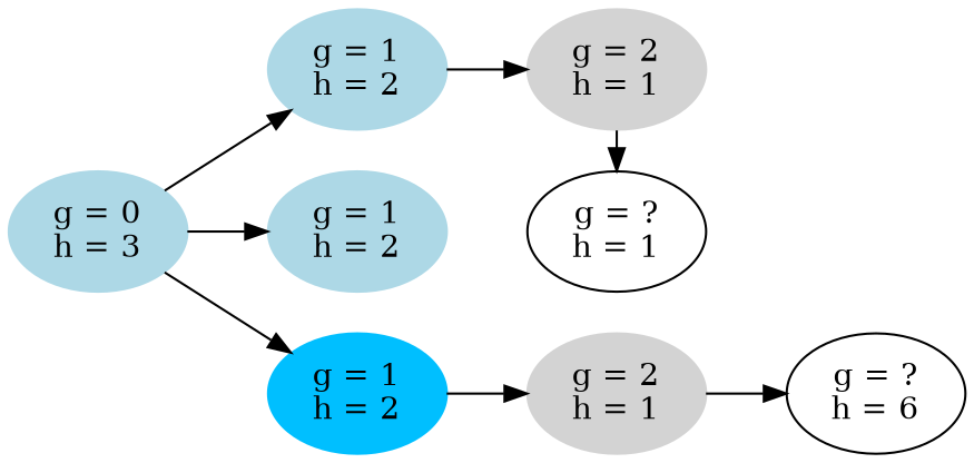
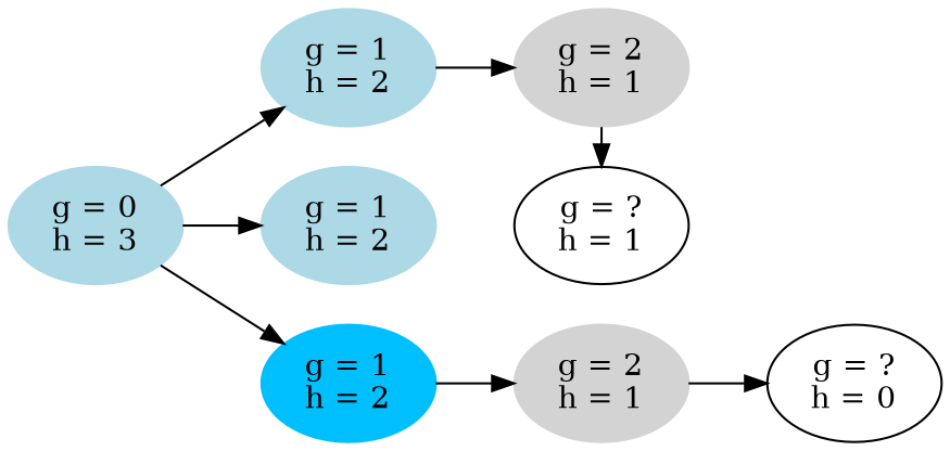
  digraph {
    rankdir=LR
    node [color=lightblue style=filled]
    n1 [label="g = 1\nh = 2"]
    n2 [label="g = 1\nh = 2"]
    n3 [color=deepskyblue1 label="g = 1\nh = 2"]
    n4 [color=lightgrey label="g = 2\nh = 1"]
    n5 [label="g = \?\nh = 1" color="" style=""]
    n6 [color=lightgrey label="g = 2\nh = 1"]
    n7 [label="g = 0\nh = 3"]
-   n8 [label="g = \?\nh = 6" color="" style=""]
+   n8 [label="g = \?\nh = 0" color="" style=""]
    subgraph sub_1 {
      rank=same
      n1
      n2
      n3
    }
    subgraph sub_2 {
      rank=same
      n4
      n5
      n6
    }
    n1 -> n4
    n3 -> n6
    n4 -> n5
    n6 -> n8
    n7 -> n1
    n7 -> n2
    n7 -> n3
  }
